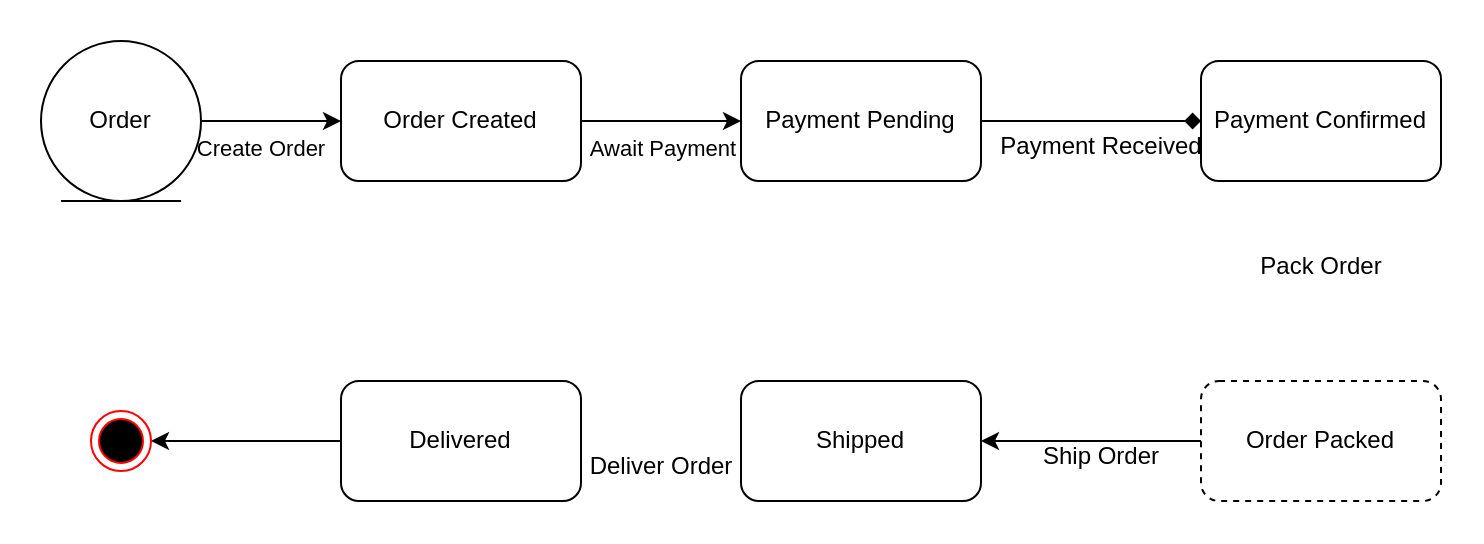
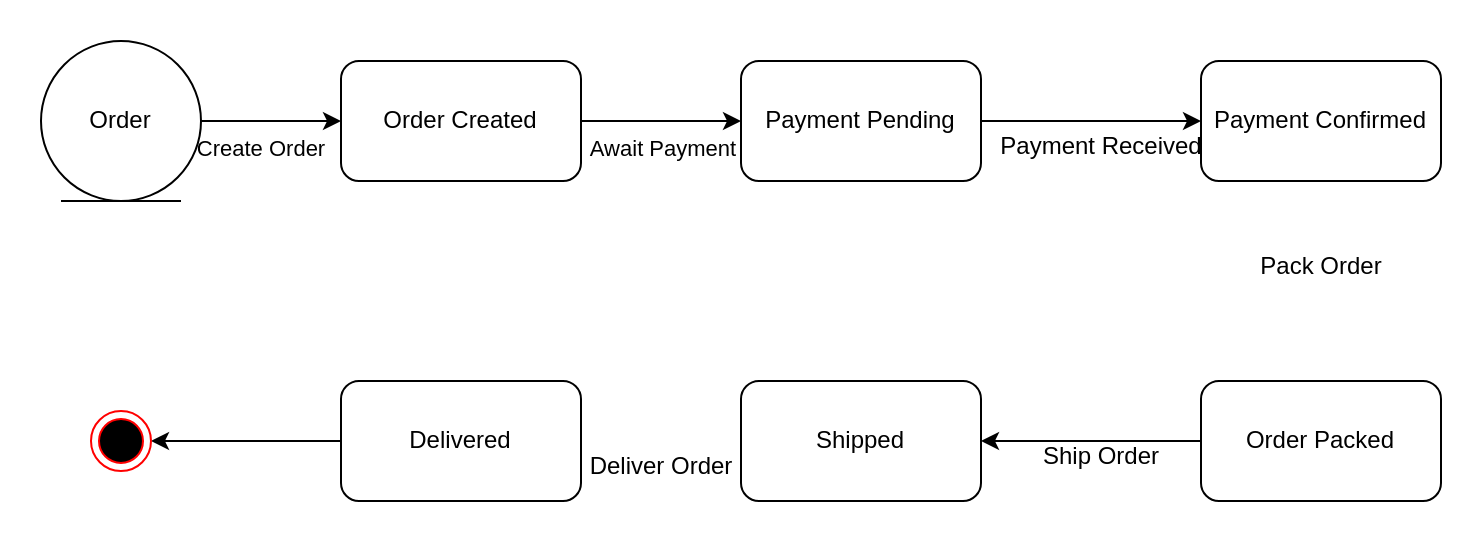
  <mxCell id="0" />
  <mxCell id="1" parent="0" />
  <mxCell id="2" style="edgeStyle=orthogonalEdgeStyle;rounded=0;orthogonalLoop=1;jettySize=auto;html=1;entryX=0;entryY=0.5;entryDx=0;entryDy=0;" edge="1" parent="1" source="4" target="9"><mxGeometry relative="1" as="geometry" /></mxCell>
  <mxCell id="3" value="Await Payment&lt;div&gt;&lt;br&gt;&lt;/div&gt;" style="edgeLabel;html=1;align=center;verticalAlign=middle;resizable=0;points=[];" vertex="1" connectable="0" parent="2"><mxGeometry y="-9" relative="1" as="geometry"><mxPoint y="11" as="offset" /></mxGeometry></mxCell>
  <mxCell id="4" value="Order Created" style="rounded=1;whiteSpace=wrap;html=1;" vertex="1" parent="1"><mxGeometry x="170" y="30" width="120" height="60" as="geometry" /></mxCell>
  <mxCell id="5" style="edgeStyle=orthogonalEdgeStyle;rounded=0;orthogonalLoop=1;jettySize=auto;html=1;entryX=0;entryY=0.5;entryDx=0;entryDy=0;" edge="1" parent="1" source="7" target="4"><mxGeometry relative="1" as="geometry" /></mxCell>
  <mxCell id="6" value="Create Order&lt;div&gt;&lt;br&gt;&lt;/div&gt;" style="edgeLabel;html=1;align=center;verticalAlign=middle;resizable=0;points=[];" vertex="1" connectable="0" parent="5"><mxGeometry x="-0.171" y="3" relative="1" as="geometry"><mxPoint y="23" as="offset" /></mxGeometry></mxCell>
  <mxCell id="7" value="Order" style="ellipse;shape=umlEntity;whiteSpace=wrap;html=1;" vertex="1" parent="1"><mxGeometry x="20" y="20" width="80" height="80" as="geometry" /></mxCell>
- <mxCell id="8" style="edgeStyle=orthogonalEdgeStyle;rounded=0;orthogonalLoop=1;jettySize=auto;html=1;entryX=0;entryY=0.5;entryDx=0;entryDy=0;endArrow=diamond;" edge="1" parent="1" source="9" target="10"><mxGeometry relative="1" as="geometry" /></mxCell>
+ <mxCell id="8" style="edgeStyle=orthogonalEdgeStyle;rounded=0;orthogonalLoop=1;jettySize=auto;html=1;entryX=0;entryY=0.5;entryDx=0;entryDy=0;" edge="1" parent="1" source="9" target="10"><mxGeometry relative="1" as="geometry" /></mxCell>
  <mxCell id="9" value="Payment Pending" style="rounded=1;whiteSpace=wrap;html=1;" vertex="1" parent="1"><mxGeometry x="370" y="30" width="120" height="60" as="geometry" /></mxCell>
  <mxCell id="10" value="Payment Confirmed" style="rounded=1;whiteSpace=wrap;html=1;" vertex="1" parent="1"><mxGeometry x="600" y="30" width="120" height="60" as="geometry" /></mxCell>
  <mxCell id="11" value="Payment Received&lt;div&gt;&lt;br&gt;&lt;/div&gt;" style="text;html=1;align=center;verticalAlign=middle;resizable=0;points=[];autosize=1;strokeColor=none;fillColor=none;" vertex="1" parent="1"><mxGeometry x="490" y="60" width="120" height="40" as="geometry" /></mxCell>
  <mxCell id="12" style="edgeStyle=orthogonalEdgeStyle;rounded=0;orthogonalLoop=1;jettySize=auto;html=1;entryX=1;entryY=0.5;entryDx=0;entryDy=0;" edge="1" parent="1" source="13" target="15"><mxGeometry relative="1" as="geometry" /></mxCell>
- <mxCell id="13" value="Order Packed" style="rounded=1;whiteSpace=wrap;html=1;dashed=1;" vertex="1" parent="1"><mxGeometry x="600" y="190" width="120" height="60" as="geometry" /></mxCell>
+ <mxCell id="13" value="Order Packed" style="rounded=1;whiteSpace=wrap;html=1;" vertex="1" parent="1"><mxGeometry x="600" y="190" width="120" height="60" as="geometry" /></mxCell>
  <mxCell id="14" value="Pack Order" style="text;html=1;align=center;verticalAlign=middle;resizable=0;points=[];autosize=1;strokeColor=none;fillColor=none;" vertex="1" parent="1"><mxGeometry x="620" y="118" width="80" height="30" as="geometry" /></mxCell>
  <mxCell id="15" value="Shipped" style="rounded=1;whiteSpace=wrap;html=1;" vertex="1" parent="1"><mxGeometry x="370" y="190" width="120" height="60" as="geometry" /></mxCell>
  <mxCell id="16" value="Ship Order" style="text;html=1;align=center;verticalAlign=middle;resizable=0;points=[];autosize=1;strokeColor=none;fillColor=none;" vertex="1" parent="1"><mxGeometry x="510" y="213" width="80" height="30" as="geometry" /></mxCell>
  <mxCell id="17" style="edgeStyle=orthogonalEdgeStyle;rounded=0;orthogonalLoop=1;jettySize=auto;html=1;entryX=1;entryY=0.5;entryDx=0;entryDy=0;" edge="1" parent="1" source="18" target="20"><mxGeometry relative="1" as="geometry" /></mxCell>
  <mxCell id="18" value="Delivered" style="rounded=1;whiteSpace=wrap;html=1;" vertex="1" parent="1"><mxGeometry x="170" y="190" width="120" height="60" as="geometry" /></mxCell>
  <mxCell id="19" value="Deliver Order" style="text;html=1;align=center;verticalAlign=middle;resizable=0;points=[];autosize=1;strokeColor=none;fillColor=none;" vertex="1" parent="1"><mxGeometry x="285" y="218" width="90" height="30" as="geometry" /></mxCell>
  <mxCell id="20" value="" style="ellipse;html=1;shape=endState;fillColor=#000000;strokeColor=#ff0000;" vertex="1" parent="1"><mxGeometry x="45" y="205" width="30" height="30" as="geometry" /></mxCell>
